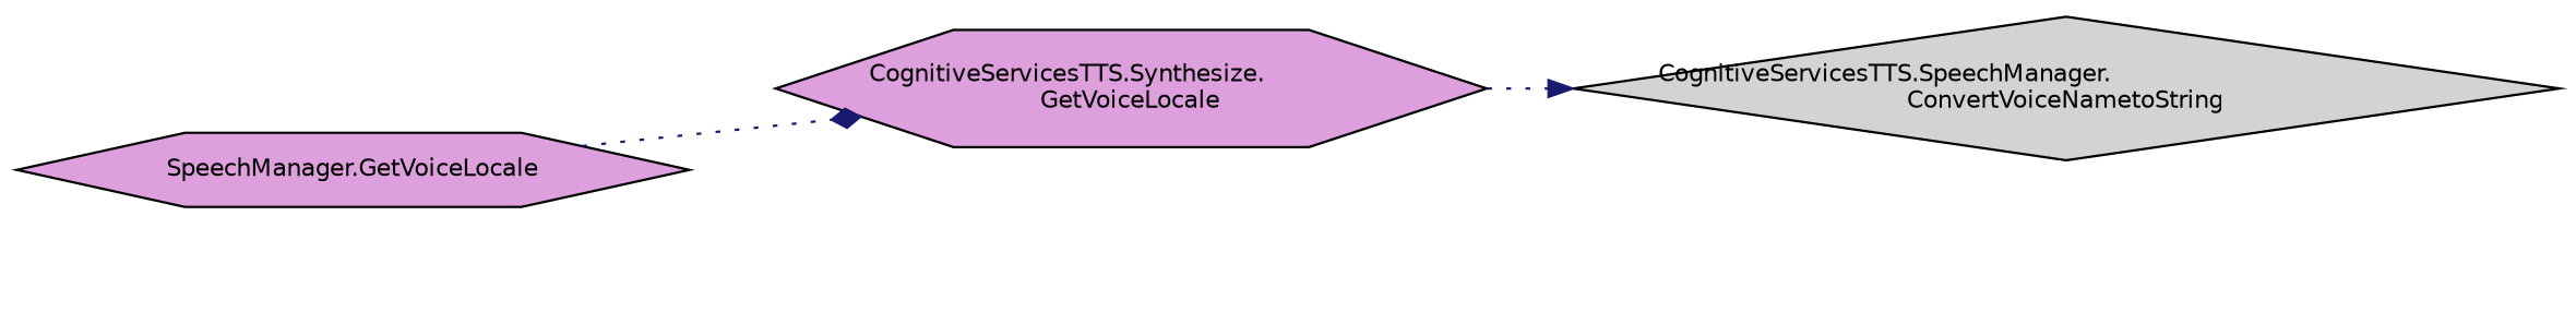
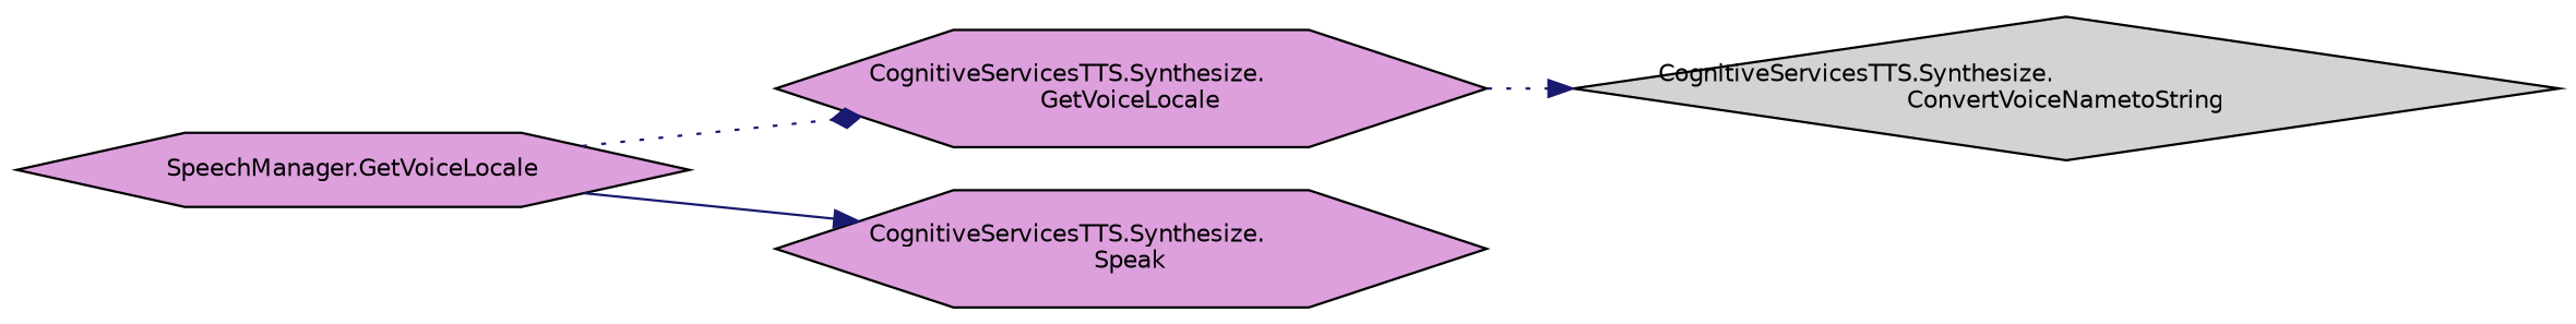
  digraph {
    rankdir=LR
    node [color=black fillcolor=plum fontname=Helvetica fontsize=10 shape=hexagon style=filled]
    edge [arrowhead=normal color=midnightblue fontname=Helvetica fontsize=10 labelfontname=Helvetica labelfontsize=10 style=dotted]
    n1 [fontcolor=black height=0.2 label="SpeechManager.GetVoiceLocale" width=0.4]
    n2 [height=0.2 label="CognitiveServicesTTS.Synthesize.\lGetVoiceLocale" width=0.4]
-   n4 [fillcolor=lightgrey height=0.2 label="CognitiveServicesTTS.SpeechManager.\lConvertVoiceNametoString" shape=diamond width=0.4]
+   n3 [height=0.2 label="CognitiveServicesTTS.Synthesize.\lSpeak" width=0.4]
+   n4 [fillcolor=lightgrey height=0.2 label="CognitiveServicesTTS.Synthesize.\lConvertVoiceNametoString" shape=diamond width=0.4]
    n1 -> n2 [arrowhead=diamond]
+   n1 -> n3 [style=solid]
    n2 -> n4
  }
